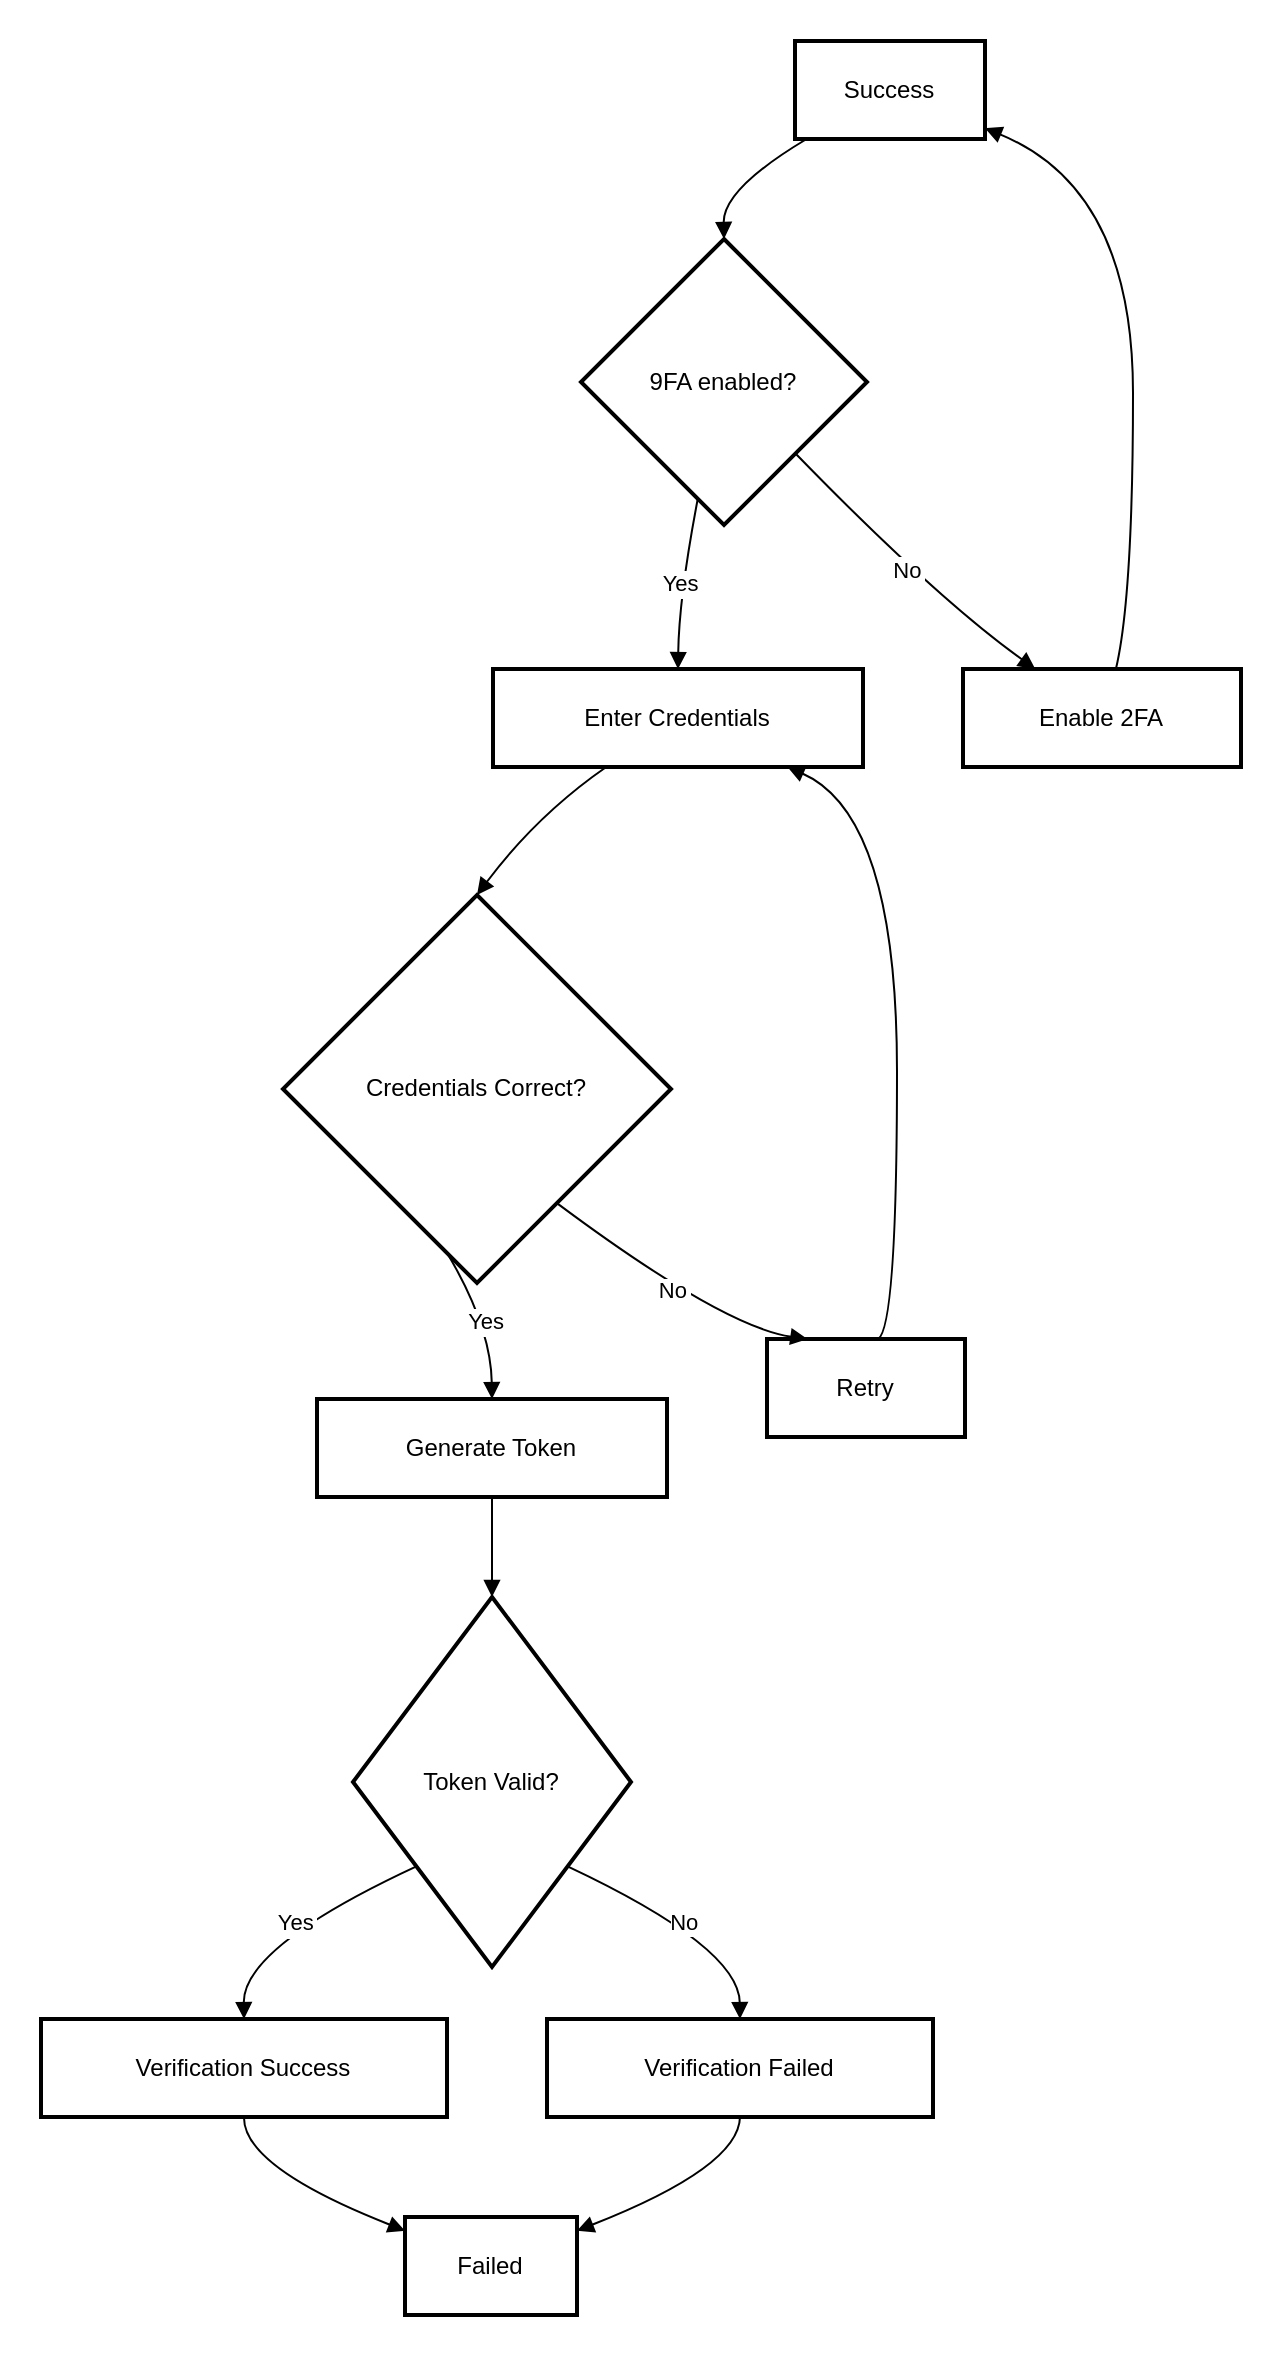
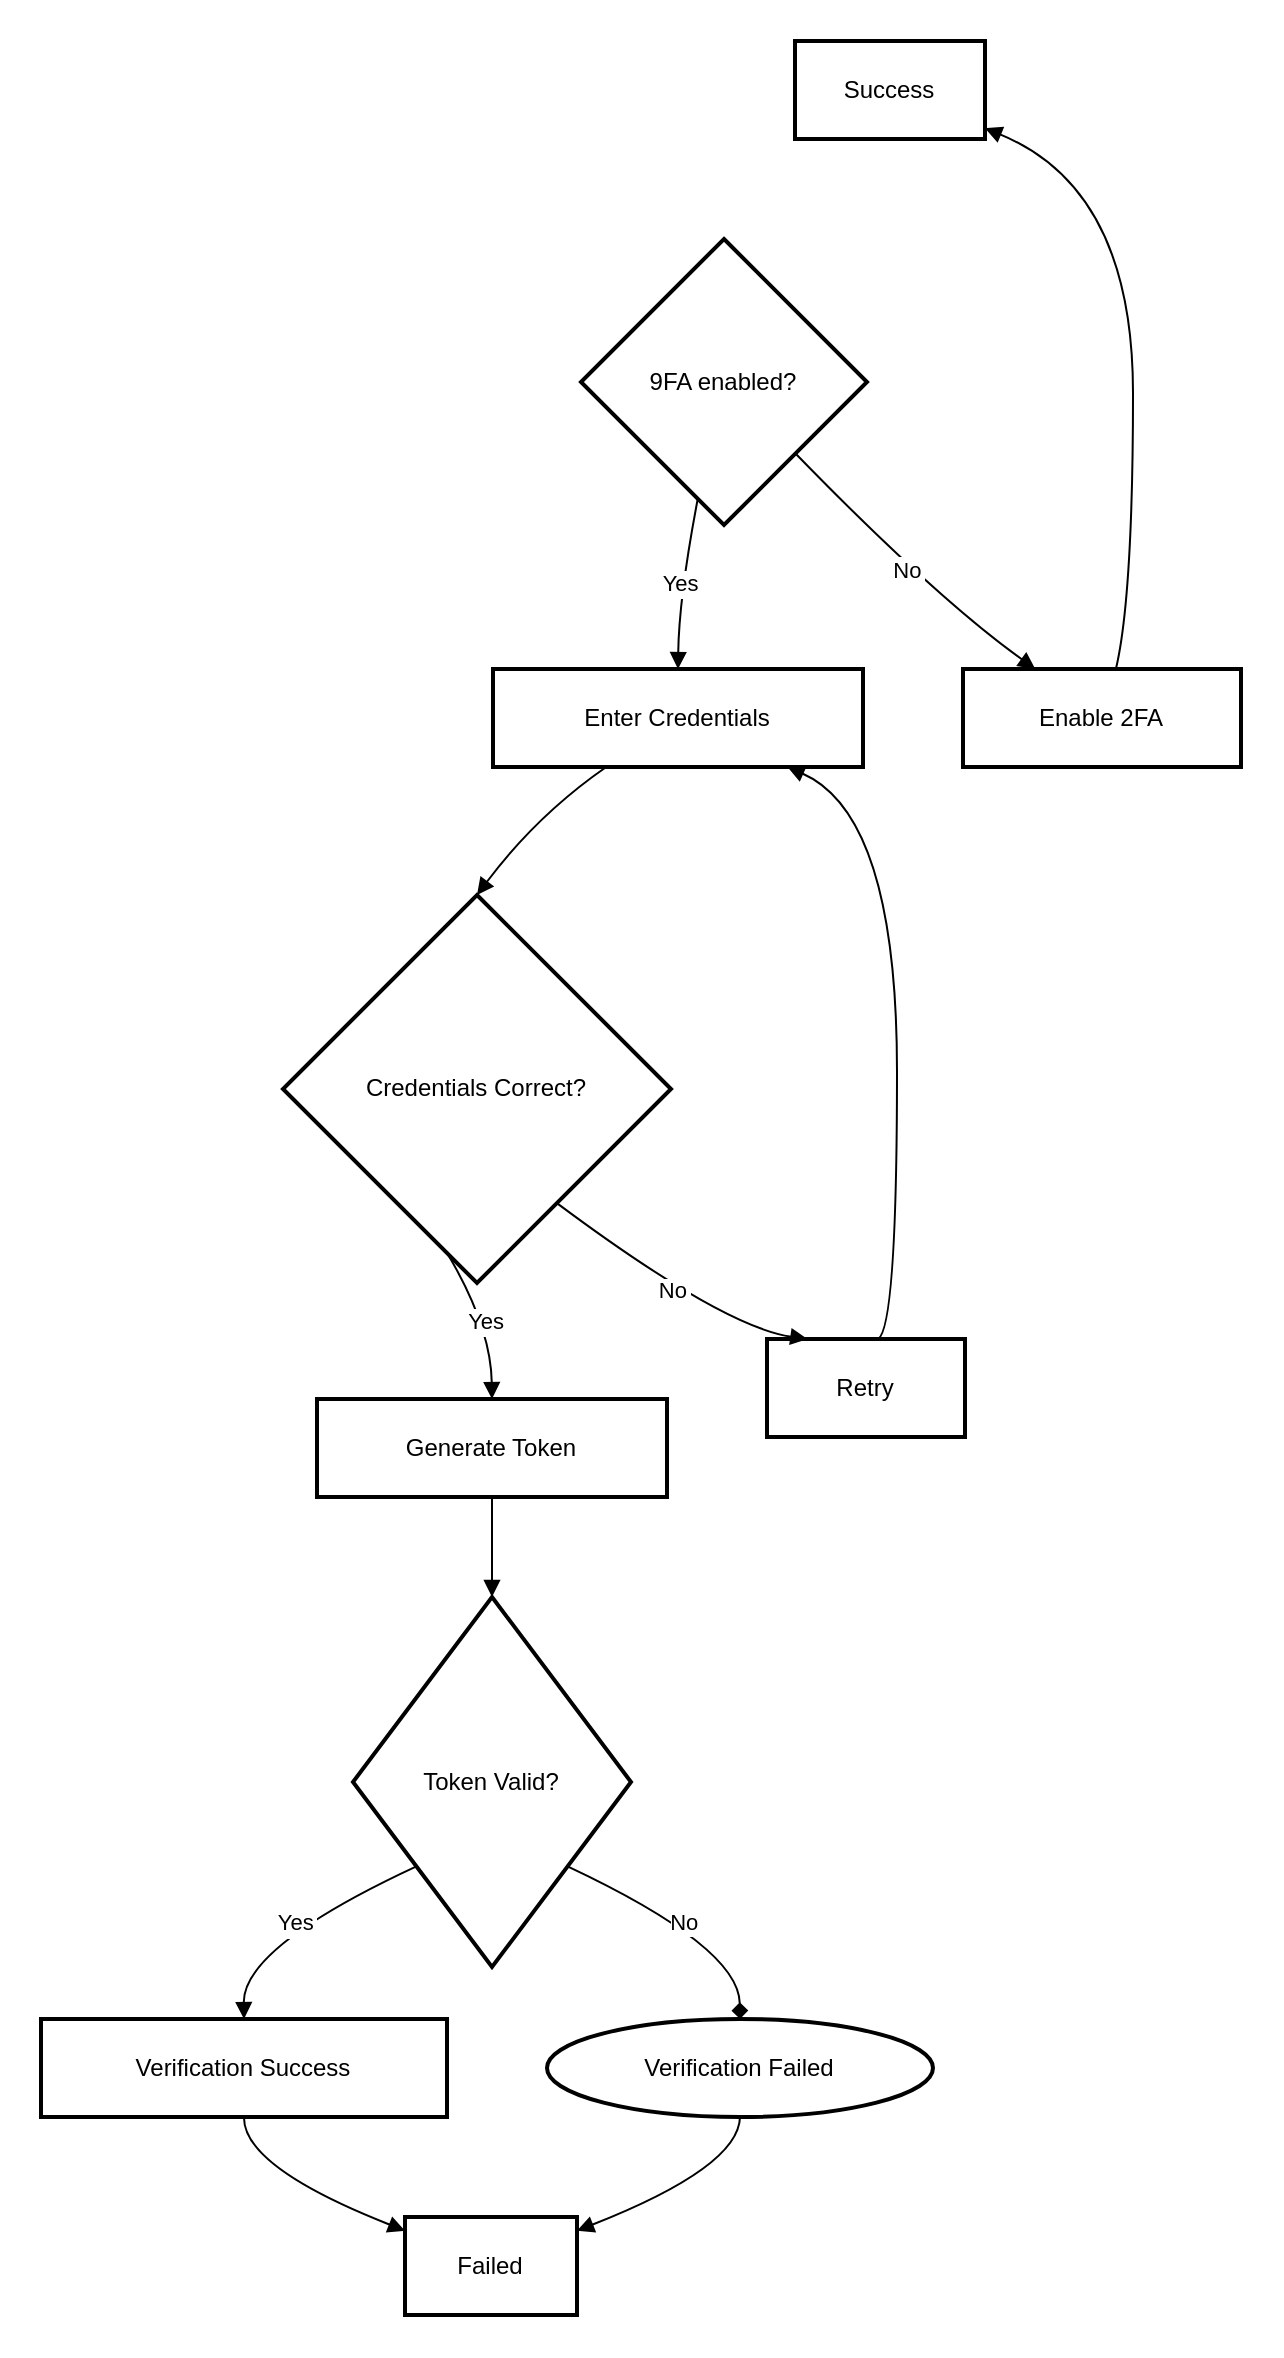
  <mxCell id="0" />
  <mxCell id="1" parent="0" />
  <mxCell id="2" value="Success" style="whiteSpace=wrap;strokeWidth=2;" vertex="1" parent="1"><mxGeometry x="397" y="20" width="95" height="49" as="geometry" /></mxCell>
  <mxCell id="3" value="9FA enabled?" style="rhombus;strokeWidth=2;whiteSpace=wrap;" vertex="1" parent="1"><mxGeometry x="290" y="119" width="143" height="143" as="geometry" /></mxCell>
  <mxCell id="4" value="Enter Credentials" style="whiteSpace=wrap;strokeWidth=2;" vertex="1" parent="1"><mxGeometry x="246" y="334" width="185" height="49" as="geometry" /></mxCell>
  <mxCell id="5" value="Credentials Correct?" style="rhombus;strokeWidth=2;whiteSpace=wrap;" vertex="1" parent="1"><mxGeometry x="141" y="447" width="194" height="194" as="geometry" /></mxCell>
  <mxCell id="6" value="Generate Token" style="whiteSpace=wrap;strokeWidth=2;" vertex="1" parent="1"><mxGeometry x="158" y="699" width="175" height="49" as="geometry" /></mxCell>
  <mxCell id="7" value="Token Valid?" style="rhombus;strokeWidth=2;whiteSpace=wrap;" vertex="1" parent="1"><mxGeometry x="176" y="798" width="139" height="185" as="geometry" /></mxCell>
  <mxCell id="8" value="Verification Success" style="whiteSpace=wrap;strokeWidth=2;" vertex="1" parent="1"><mxGeometry x="20" y="1009" width="203" height="49" as="geometry" /></mxCell>
  <mxCell id="9" value="Failed" style="whiteSpace=wrap;strokeWidth=2;" vertex="1" parent="1"><mxGeometry x="202" y="1108" width="86" height="49" as="geometry" /></mxCell>
  <mxCell id="10" value="Retry" style="whiteSpace=wrap;strokeWidth=2;" vertex="1" parent="1"><mxGeometry x="383" y="669" width="99" height="49" as="geometry" /></mxCell>
- <mxCell id="11" value="Verification Failed" style="whiteSpace=wrap;strokeWidth=2;" vertex="1" parent="1"><mxGeometry x="273" y="1009" width="193" height="49" as="geometry" /></mxCell>
+ <mxCell id="11" value="Verification Failed" style="ellipse;whiteSpace=wrap;strokeWidth=2;" vertex="1" parent="1"><mxGeometry x="273" y="1009" width="193" height="49" as="geometry" /></mxCell>
  <mxCell id="12" value="Enable 2FA" style="whiteSpace=wrap;strokeWidth=2;" vertex="1" parent="1"><mxGeometry x="481" y="334" width="139" height="49" as="geometry" /></mxCell>
- <mxCell id="13" value="" style="curved=1;startArrow=none;endArrow=block;exitX=0.07;exitY=0.99;entryX=0.5;entryY=0;" edge="1" parent="1" source="2" target="3"><mxGeometry relative="1" as="geometry"><Array as="points"><mxPoint x="361" y="94" /></Array></mxGeometry></mxCell>
  <mxCell id="14" value="Yes" style="curved=1;startArrow=none;endArrow=block;exitX=0.39;exitY=0.99;entryX=0.5;entryY=0;" edge="1" parent="1" source="3" target="4"><mxGeometry relative="1" as="geometry"><Array as="points"><mxPoint x="339" y="298" /></Array></mxGeometry></mxCell>
  <mxCell id="15" value="" style="curved=1;startArrow=none;endArrow=block;exitX=0.31;exitY=0.99;entryX=0.5;entryY=0;" edge="1" parent="1" source="4" target="5"><mxGeometry relative="1" as="geometry"><Array as="points"><mxPoint x="268" y="407" /></Array></mxGeometry></mxCell>
  <mxCell id="16" value="Yes" style="curved=1;startArrow=none;endArrow=block;exitX=0.41;exitY=1;entryX=0.5;entryY=0.01;" edge="1" parent="1" source="5" target="6"><mxGeometry relative="1" as="geometry"><Array as="points"><mxPoint x="245" y="663" /></Array></mxGeometry></mxCell>
  <mxCell id="17" value="" style="curved=1;startArrow=none;endArrow=block;exitX=0.5;exitY=1;entryX=0.5;entryY=0;" edge="1" parent="1" source="6" target="7"><mxGeometry relative="1" as="geometry"><Array as="points" /></mxGeometry></mxCell>
  <mxCell id="18" value="Yes" style="curved=1;startArrow=none;endArrow=block;exitX=0;exitY=0.92;entryX=0.5;entryY=0.01;" edge="1" parent="1" source="7" target="8"><mxGeometry relative="1" as="geometry"><Array as="points"><mxPoint x="121" y="973" /></Array></mxGeometry></mxCell>
  <mxCell id="19" value="" style="curved=1;startArrow=none;endArrow=block;exitX=0.5;exitY=1;entryX=0;entryY=0.14;" edge="1" parent="1" source="8" target="9"><mxGeometry relative="1" as="geometry"><Array as="points"><mxPoint x="121" y="1083" /></Array></mxGeometry></mxCell>
  <mxCell id="20" value="No" style="curved=1;startArrow=none;endArrow=block;exitX=0.85;exitY=1;entryX=0.21;entryY=0.01;" edge="1" parent="1" source="5" target="10"><mxGeometry relative="1" as="geometry"><Array as="points"><mxPoint x="361" y="663" /></Array></mxGeometry></mxCell>
  <mxCell id="21" value="" style="curved=1;startArrow=none;endArrow=block;exitX=0.56;exitY=0.01;entryX=0.79;entryY=0.99;" edge="1" parent="1" source="10" target="4"><mxGeometry relative="1" as="geometry"><Array as="points"><mxPoint x="448" y="663" /><mxPoint x="448" y="407" /></Array></mxGeometry></mxCell>
- <mxCell id="22" value="No" style="curved=1;startArrow=none;endArrow=block;exitX=1;exitY=0.92;entryX=0.5;entryY=0.01;" edge="1" parent="1" source="7" target="11"><mxGeometry relative="1" as="geometry"><Array as="points"><mxPoint x="369" y="973" /></Array></mxGeometry></mxCell>
+ <mxCell id="22" value="No" style="curved=1;startArrow=none;endArrow=diamond;exitX=1;exitY=0.92;entryX=0.5;entryY=0.01;" edge="1" parent="1" source="7" target="11"><mxGeometry relative="1" as="geometry"><Array as="points"><mxPoint x="369" y="973" /></Array></mxGeometry></mxCell>
  <mxCell id="23" value="" style="curved=1;startArrow=none;endArrow=block;exitX=0.5;exitY=1;entryX=1;entryY=0.14;" edge="1" parent="1" source="11" target="9"><mxGeometry relative="1" as="geometry"><Array as="points"><mxPoint x="369" y="1083" /></Array></mxGeometry></mxCell>
  <mxCell id="24" value="No" style="curved=1;startArrow=none;endArrow=block;exitX=0.99;exitY=0.99;entryX=0.26;entryY=0;" edge="1" parent="1" source="3" target="12"><mxGeometry relative="1" as="geometry"><Array as="points"><mxPoint x="467" y="298" /></Array></mxGeometry></mxCell>
  <mxCell id="25" value="" style="curved=1;startArrow=none;endArrow=block;exitX=0.55;exitY=0;entryX=1;entryY=0.89;" edge="1" parent="1" source="12" target="2"><mxGeometry relative="1" as="geometry"><Array as="points"><mxPoint x="566" y="298" /><mxPoint x="566" y="94" /></Array></mxGeometry></mxCell>
